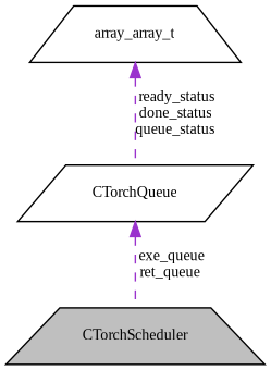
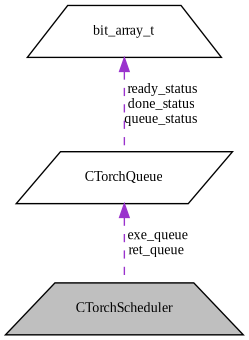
  digraph {
    fontname="Liberation Serif"
    node [color=black fillcolor=white fontname="Liberation Serif" fontsize=10 shape=trapezium style=filled]
    edge [color=darkorchid3 dir=back fontname="Liberation Serif" fontsize=10 labelfontname=Helvetica labelfontsize=10 style=dashed]
    n1 [fillcolor=grey75 fontcolor=black height=0.2 label=CTorchScheduler width=0.4]
-   n2 [height=0.2 label=array_array_t width=0.4]
+   n2 [height=0.2 label=bit_array_t width=0.4]
    n3 [height=0.2 label=CTorchQueue shape=parallelogram width=0.4]
    n2 -> n3 [label=" ready_status\ndone_status\nqueue_status"]
    n3 -> n1 [label=" exe_queue\nret_queue"]
  }
